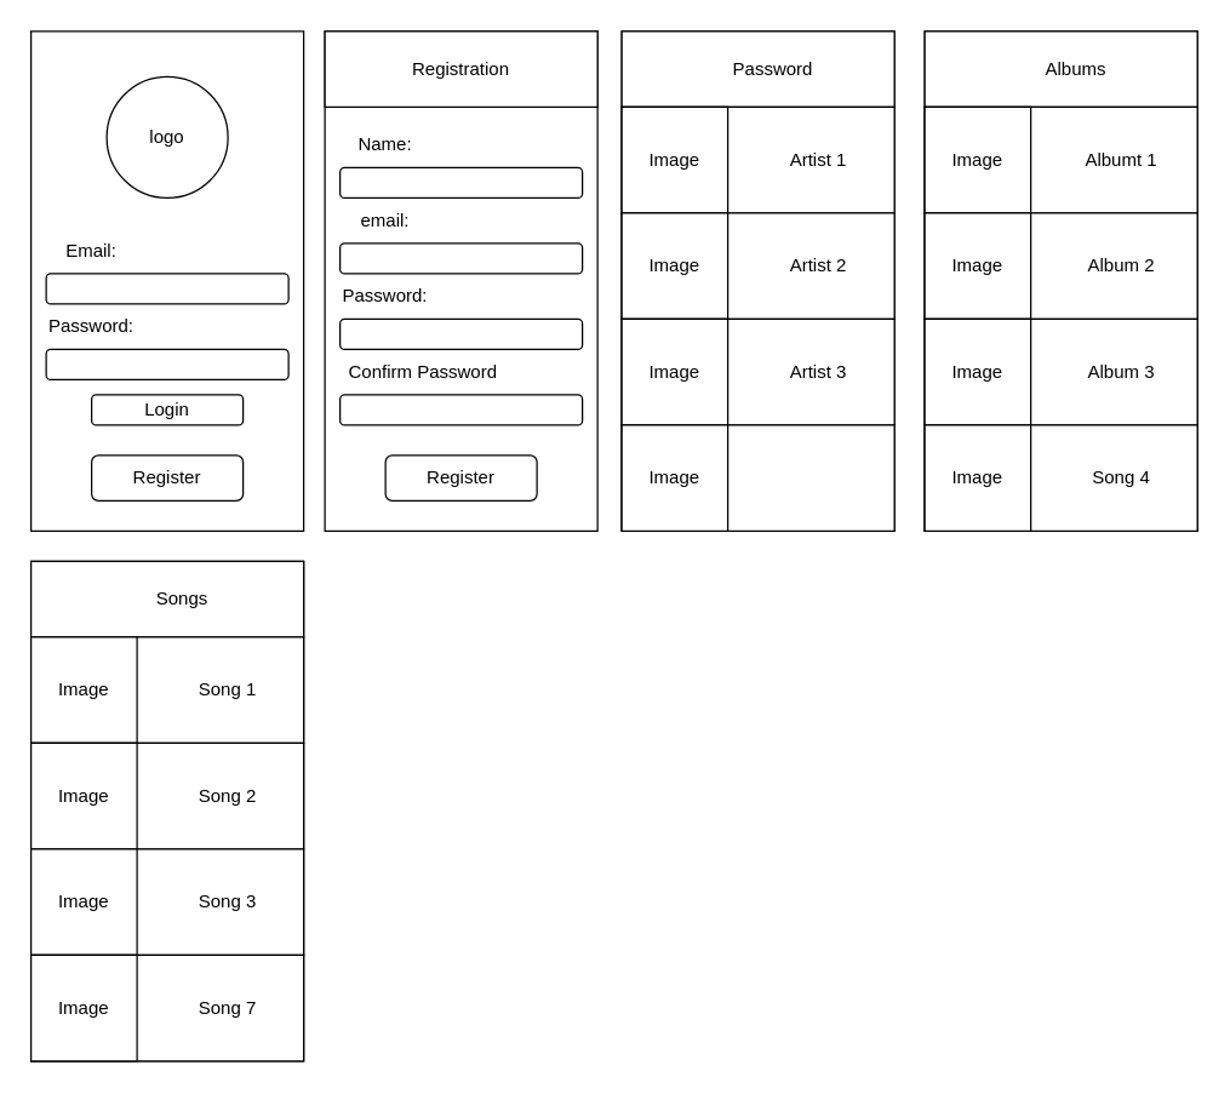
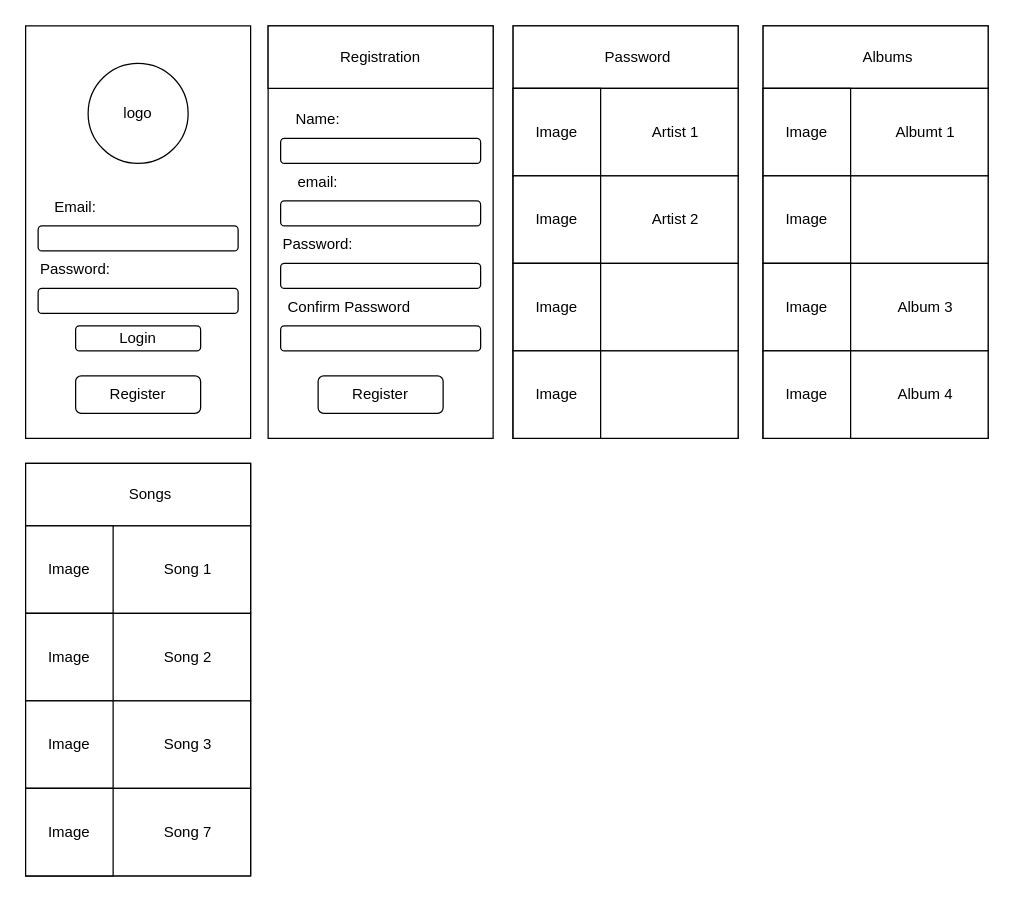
  <mxCell id="0" />
  <mxCell id="1" parent="0" />
  <mxCell id="2" value="" style="rounded=0;whiteSpace=wrap;html=1;imageAspect=0;" vertex="1" parent="1"><mxGeometry x="20" y="20" width="180" height="330" as="geometry" /></mxCell>
  <mxCell id="3" value="logo" style="ellipse;whiteSpace=wrap;html=1;aspect=fixed;" vertex="1" parent="1"><mxGeometry x="70" y="50" width="80" height="80" as="geometry" /></mxCell>
  <mxCell id="4" value="Email:" style="text;html=1;strokeColor=none;fillColor=none;align=center;verticalAlign=middle;whiteSpace=wrap;rounded=0;" vertex="1" parent="1"><mxGeometry x="30" y="150" width="60" height="30" as="geometry" /></mxCell>
  <mxCell id="5" value="" style="rounded=1;whiteSpace=wrap;html=1;" vertex="1" parent="1"><mxGeometry x="30" y="180" width="160" height="20" as="geometry" /></mxCell>
  <mxCell id="6" value="Password:" style="text;html=1;strokeColor=none;fillColor=none;align=center;verticalAlign=middle;whiteSpace=wrap;rounded=0;" vertex="1" parent="1"><mxGeometry x="30" y="200" width="60" height="30" as="geometry" /></mxCell>
  <mxCell id="7" value="" style="rounded=1;whiteSpace=wrap;html=1;" vertex="1" parent="1"><mxGeometry x="30" y="230" width="160" height="20" as="geometry" /></mxCell>
  <mxCell id="8" value="Login" style="rounded=1;whiteSpace=wrap;html=1;" vertex="1" parent="1"><mxGeometry x="60" y="260" width="100" height="20" as="geometry" /></mxCell>
  <mxCell id="9" value="Register&lt;br&gt;" style="rounded=1;whiteSpace=wrap;html=1;" vertex="1" parent="1"><mxGeometry x="60" y="300" width="100" height="30" as="geometry" /></mxCell>
  <mxCell id="10" value="" style="group" vertex="1" connectable="0" parent="1"><mxGeometry x="410" y="20" width="180" height="330" as="geometry" /></mxCell>
  <mxCell id="11" value="" style="rounded=0;whiteSpace=wrap;html=1;imageAspect=0;" vertex="1" parent="10"><mxGeometry width="180" height="330" as="geometry" /></mxCell>
  <mxCell id="12" value="" style="rounded=0;whiteSpace=wrap;html=1;" vertex="1" parent="10"><mxGeometry width="180" height="50" as="geometry" /></mxCell>
  <mxCell id="13" value="Password" style="text;html=1;strokeColor=none;fillColor=none;align=center;verticalAlign=middle;whiteSpace=wrap;rounded=0;" vertex="1" parent="10"><mxGeometry x="70" y="10" width="60" height="30" as="geometry" /></mxCell>
  <mxCell id="14" value="" style="group" vertex="1" connectable="0" parent="10"><mxGeometry y="50" width="180" height="70" as="geometry" /></mxCell>
  <mxCell id="15" value="" style="rounded=0;whiteSpace=wrap;html=1;" vertex="1" parent="14"><mxGeometry width="180" height="70" as="geometry" /></mxCell>
  <mxCell id="16" value="Image" style="whiteSpace=wrap;html=1;aspect=fixed;" vertex="1" parent="14"><mxGeometry width="70" height="70" as="geometry" /></mxCell>
  <mxCell id="17" value="Artist 1" style="text;html=1;strokeColor=none;fillColor=none;align=center;verticalAlign=middle;whiteSpace=wrap;rounded=0;" vertex="1" parent="14"><mxGeometry x="100" y="20" width="60" height="30" as="geometry" /></mxCell>
  <mxCell id="18" value="" style="group" vertex="1" connectable="0" parent="10"><mxGeometry y="120" width="180" height="70" as="geometry" /></mxCell>
  <mxCell id="19" value="" style="rounded=0;whiteSpace=wrap;html=1;" vertex="1" parent="18"><mxGeometry width="180" height="70" as="geometry" /></mxCell>
  <mxCell id="20" value="Image" style="whiteSpace=wrap;html=1;aspect=fixed;" vertex="1" parent="18"><mxGeometry width="70" height="70" as="geometry" /></mxCell>
  <mxCell id="21" value="Artist 2" style="text;html=1;strokeColor=none;fillColor=none;align=center;verticalAlign=middle;whiteSpace=wrap;rounded=0;" vertex="1" parent="18"><mxGeometry x="100" y="20" width="60" height="30" as="geometry" /></mxCell>
  <mxCell id="22" value="" style="group" vertex="1" connectable="0" parent="10"><mxGeometry y="190" width="180" height="70" as="geometry" /></mxCell>
  <mxCell id="23" value="" style="rounded=0;whiteSpace=wrap;html=1;" vertex="1" parent="22"><mxGeometry width="180" height="70" as="geometry" /></mxCell>
  <mxCell id="24" value="Image" style="whiteSpace=wrap;html=1;aspect=fixed;" vertex="1" parent="22"><mxGeometry width="70" height="70" as="geometry" /></mxCell>
- <mxCell id="25" value="Artist 3" style="text;html=1;strokeColor=none;fillColor=none;align=center;verticalAlign=middle;whiteSpace=wrap;rounded=0;" vertex="1" parent="22"><mxGeometry x="100" y="20" width="60" height="30" as="geometry" /></mxCell>
  <mxCell id="26" value="" style="group" vertex="1" connectable="0" parent="10"><mxGeometry y="260" width="180" height="70" as="geometry" /></mxCell>
  <mxCell id="27" value="" style="rounded=0;whiteSpace=wrap;html=1;" vertex="1" parent="26"><mxGeometry width="180" height="70" as="geometry" /></mxCell>
  <mxCell id="28" value="Image" style="whiteSpace=wrap;html=1;aspect=fixed;" vertex="1" parent="26"><mxGeometry width="70" height="70" as="geometry" /></mxCell>
  <mxCell id="29" value="" style="group" vertex="1" connectable="0" parent="1"><mxGeometry x="610" y="20" width="180" height="330" as="geometry" /></mxCell>
  <mxCell id="30" value="" style="rounded=0;whiteSpace=wrap;html=1;imageAspect=0;" vertex="1" parent="29"><mxGeometry width="180" height="330" as="geometry" /></mxCell>
  <mxCell id="31" value="" style="rounded=0;whiteSpace=wrap;html=1;" vertex="1" parent="29"><mxGeometry width="180" height="50" as="geometry" /></mxCell>
  <mxCell id="32" value="Albums" style="text;html=1;strokeColor=none;fillColor=none;align=center;verticalAlign=middle;whiteSpace=wrap;rounded=0;" vertex="1" parent="29"><mxGeometry x="70" y="10" width="60" height="30" as="geometry" /></mxCell>
  <mxCell id="33" value="" style="group" vertex="1" connectable="0" parent="29"><mxGeometry y="50" width="180" height="70" as="geometry" /></mxCell>
  <mxCell id="34" value="" style="rounded=0;whiteSpace=wrap;html=1;" vertex="1" parent="33"><mxGeometry width="180" height="70" as="geometry" /></mxCell>
  <mxCell id="35" value="Image" style="whiteSpace=wrap;html=1;aspect=fixed;" vertex="1" parent="33"><mxGeometry width="70" height="70" as="geometry" /></mxCell>
  <mxCell id="36" value="Albumt 1" style="text;html=1;strokeColor=none;fillColor=none;align=center;verticalAlign=middle;whiteSpace=wrap;rounded=0;" vertex="1" parent="33"><mxGeometry x="100" y="20" width="60" height="30" as="geometry" /></mxCell>
  <mxCell id="37" value="" style="group" vertex="1" connectable="0" parent="29"><mxGeometry y="120" width="180" height="70" as="geometry" /></mxCell>
  <mxCell id="38" value="" style="rounded=0;whiteSpace=wrap;html=1;" vertex="1" parent="37"><mxGeometry width="180" height="70" as="geometry" /></mxCell>
  <mxCell id="39" value="Image" style="whiteSpace=wrap;html=1;aspect=fixed;" vertex="1" parent="37"><mxGeometry width="70" height="70" as="geometry" /></mxCell>
- <mxCell id="40" value="Album 2" style="text;html=1;strokeColor=none;fillColor=none;align=center;verticalAlign=middle;whiteSpace=wrap;rounded=0;" vertex="1" parent="37"><mxGeometry x="100" y="20" width="60" height="30" as="geometry" /></mxCell>
  <mxCell id="41" value="" style="group" vertex="1" connectable="0" parent="29"><mxGeometry y="190" width="180" height="70" as="geometry" /></mxCell>
  <mxCell id="42" value="" style="rounded=0;whiteSpace=wrap;html=1;" vertex="1" parent="41"><mxGeometry width="180" height="70" as="geometry" /></mxCell>
  <mxCell id="43" value="Image" style="whiteSpace=wrap;html=1;aspect=fixed;" vertex="1" parent="41"><mxGeometry width="70" height="70" as="geometry" /></mxCell>
  <mxCell id="44" value="Album 3" style="text;html=1;strokeColor=none;fillColor=none;align=center;verticalAlign=middle;whiteSpace=wrap;rounded=0;" vertex="1" parent="41"><mxGeometry x="100" y="20" width="60" height="30" as="geometry" /></mxCell>
  <mxCell id="45" value="" style="group" vertex="1" connectable="0" parent="29"><mxGeometry y="260" width="180" height="70" as="geometry" /></mxCell>
  <mxCell id="46" value="" style="rounded=0;whiteSpace=wrap;html=1;" vertex="1" parent="45"><mxGeometry width="180" height="70" as="geometry" /></mxCell>
  <mxCell id="47" value="Image" style="whiteSpace=wrap;html=1;aspect=fixed;" vertex="1" parent="45"><mxGeometry width="70" height="70" as="geometry" /></mxCell>
- <mxCell id="48" value="Song 4" style="text;html=1;strokeColor=none;fillColor=none;align=center;verticalAlign=middle;whiteSpace=wrap;rounded=0;" vertex="1" parent="45"><mxGeometry x="100" y="20" width="60" height="30" as="geometry" /></mxCell>
+ <mxCell id="48" value="Album 4" style="text;html=1;strokeColor=none;fillColor=none;align=center;verticalAlign=middle;whiteSpace=wrap;rounded=0;" vertex="1" parent="45"><mxGeometry x="100" y="20" width="60" height="30" as="geometry" /></mxCell>
  <mxCell id="49" value="" style="group" vertex="1" connectable="0" parent="1"><mxGeometry x="214" y="20" width="180" height="330" as="geometry" /></mxCell>
  <mxCell id="50" value="" style="rounded=0;whiteSpace=wrap;html=1;imageAspect=0;" vertex="1" parent="49"><mxGeometry width="180" height="330" as="geometry" /></mxCell>
  <mxCell id="51" value="" style="rounded=0;whiteSpace=wrap;html=1;" vertex="1" parent="49"><mxGeometry width="180" height="50" as="geometry" /></mxCell>
  <mxCell id="52" value="Registration" style="text;html=1;strokeColor=none;fillColor=none;align=center;verticalAlign=middle;whiteSpace=wrap;rounded=0;" vertex="1" parent="49"><mxGeometry x="60" y="10" width="60" height="30" as="geometry" /></mxCell>
  <mxCell id="53" value="" style="group" vertex="1" connectable="0" parent="49"><mxGeometry x="10" y="60" width="160" height="50" as="geometry" /></mxCell>
  <mxCell id="54" value="Name:" style="text;html=1;strokeColor=none;fillColor=none;align=center;verticalAlign=middle;whiteSpace=wrap;rounded=0;" vertex="1" parent="53"><mxGeometry width="60" height="30" as="geometry" /></mxCell>
  <mxCell id="55" value="" style="rounded=1;whiteSpace=wrap;html=1;" vertex="1" parent="53"><mxGeometry y="30" width="160" height="20" as="geometry" /></mxCell>
  <mxCell id="56" value="" style="group" vertex="1" connectable="0" parent="49"><mxGeometry x="10" y="110" width="160" height="50" as="geometry" /></mxCell>
  <mxCell id="57" value="email:" style="text;html=1;strokeColor=none;fillColor=none;align=center;verticalAlign=middle;whiteSpace=wrap;rounded=0;" vertex="1" parent="56"><mxGeometry width="60" height="30" as="geometry" /></mxCell>
  <mxCell id="58" value="" style="rounded=1;whiteSpace=wrap;html=1;" vertex="1" parent="56"><mxGeometry y="30" width="160" height="20" as="geometry" /></mxCell>
  <mxCell id="59" value="" style="group" vertex="1" connectable="0" parent="49"><mxGeometry x="10" y="160" width="160" height="50" as="geometry" /></mxCell>
  <mxCell id="60" value="Password:" style="text;html=1;strokeColor=none;fillColor=none;align=center;verticalAlign=middle;whiteSpace=wrap;rounded=0;" vertex="1" parent="59"><mxGeometry width="60" height="30" as="geometry" /></mxCell>
  <mxCell id="61" value="" style="rounded=1;whiteSpace=wrap;html=1;" vertex="1" parent="59"><mxGeometry y="30" width="160" height="20" as="geometry" /></mxCell>
  <mxCell id="62" value="" style="group" vertex="1" connectable="0" parent="49"><mxGeometry x="10" y="210" width="160" height="50" as="geometry" /></mxCell>
  <mxCell id="63" value="Confirm Password" style="text;html=1;strokeColor=none;fillColor=none;align=center;verticalAlign=middle;whiteSpace=wrap;rounded=0;" vertex="1" parent="62"><mxGeometry width="110" height="30" as="geometry" /></mxCell>
  <mxCell id="64" value="" style="rounded=1;whiteSpace=wrap;html=1;" vertex="1" parent="62"><mxGeometry y="30" width="160" height="20" as="geometry" /></mxCell>
  <mxCell id="65" value="Register&lt;br&gt;" style="rounded=1;whiteSpace=wrap;html=1;" vertex="1" parent="49"><mxGeometry x="40" y="280" width="100" height="30" as="geometry" /></mxCell>
  <mxCell id="66" value="" style="group" vertex="1" connectable="0" parent="1"><mxGeometry x="20" y="370" width="180" height="330" as="geometry" /></mxCell>
  <mxCell id="67" value="" style="rounded=0;whiteSpace=wrap;html=1;imageAspect=0;" vertex="1" parent="66"><mxGeometry width="180" height="330" as="geometry" /></mxCell>
  <mxCell id="68" value="" style="rounded=0;whiteSpace=wrap;html=1;" vertex="1" parent="66"><mxGeometry width="180" height="50" as="geometry" /></mxCell>
  <mxCell id="69" value="Songs" style="text;html=1;strokeColor=none;fillColor=none;align=center;verticalAlign=middle;whiteSpace=wrap;rounded=0;" vertex="1" parent="66"><mxGeometry x="70" y="10" width="60" height="30" as="geometry" /></mxCell>
  <mxCell id="70" value="" style="group" vertex="1" connectable="0" parent="66"><mxGeometry y="50" width="180" height="70" as="geometry" /></mxCell>
  <mxCell id="71" value="" style="rounded=0;whiteSpace=wrap;html=1;" vertex="1" parent="70"><mxGeometry width="180" height="70" as="geometry" /></mxCell>
  <mxCell id="72" value="Image" style="whiteSpace=wrap;html=1;aspect=fixed;" vertex="1" parent="70"><mxGeometry width="70" height="70" as="geometry" /></mxCell>
  <mxCell id="73" value="Song 1" style="text;html=1;strokeColor=none;fillColor=none;align=center;verticalAlign=middle;whiteSpace=wrap;rounded=0;" vertex="1" parent="70"><mxGeometry x="100" y="20" width="60" height="30" as="geometry" /></mxCell>
  <mxCell id="74" value="" style="group" vertex="1" connectable="0" parent="66"><mxGeometry y="120" width="180" height="70" as="geometry" /></mxCell>
  <mxCell id="75" value="" style="rounded=0;whiteSpace=wrap;html=1;" vertex="1" parent="74"><mxGeometry width="180" height="70" as="geometry" /></mxCell>
  <mxCell id="76" value="Image" style="whiteSpace=wrap;html=1;aspect=fixed;" vertex="1" parent="74"><mxGeometry width="70" height="70" as="geometry" /></mxCell>
  <mxCell id="77" value="Song 2" style="text;html=1;strokeColor=none;fillColor=none;align=center;verticalAlign=middle;whiteSpace=wrap;rounded=0;" vertex="1" parent="74"><mxGeometry x="100" y="20" width="60" height="30" as="geometry" /></mxCell>
  <mxCell id="78" value="" style="group" vertex="1" connectable="0" parent="66"><mxGeometry y="190" width="180" height="70" as="geometry" /></mxCell>
  <mxCell id="79" value="" style="rounded=0;whiteSpace=wrap;html=1;" vertex="1" parent="78"><mxGeometry width="180" height="70" as="geometry" /></mxCell>
  <mxCell id="80" value="Image" style="whiteSpace=wrap;html=1;aspect=fixed;" vertex="1" parent="78"><mxGeometry width="70" height="70" as="geometry" /></mxCell>
  <mxCell id="81" value="Song 3" style="text;html=1;strokeColor=none;fillColor=none;align=center;verticalAlign=middle;whiteSpace=wrap;rounded=0;" vertex="1" parent="78"><mxGeometry x="100" y="20" width="60" height="30" as="geometry" /></mxCell>
  <mxCell id="82" value="" style="group" vertex="1" connectable="0" parent="66"><mxGeometry y="260" width="180" height="70" as="geometry" /></mxCell>
  <mxCell id="83" value="" style="rounded=0;whiteSpace=wrap;html=1;" vertex="1" parent="82"><mxGeometry width="180" height="70" as="geometry" /></mxCell>
  <mxCell id="84" value="Image" style="whiteSpace=wrap;html=1;aspect=fixed;" vertex="1" parent="82"><mxGeometry width="70" height="70" as="geometry" /></mxCell>
  <mxCell id="85" value="Song 7" style="text;html=1;strokeColor=none;fillColor=none;align=center;verticalAlign=middle;whiteSpace=wrap;rounded=0;" vertex="1" parent="82"><mxGeometry x="100" y="20" width="60" height="30" as="geometry" /></mxCell>
